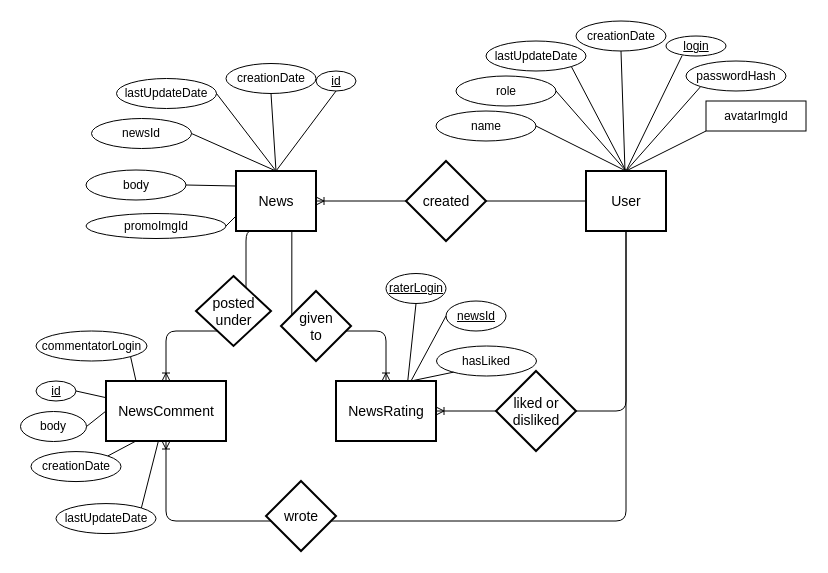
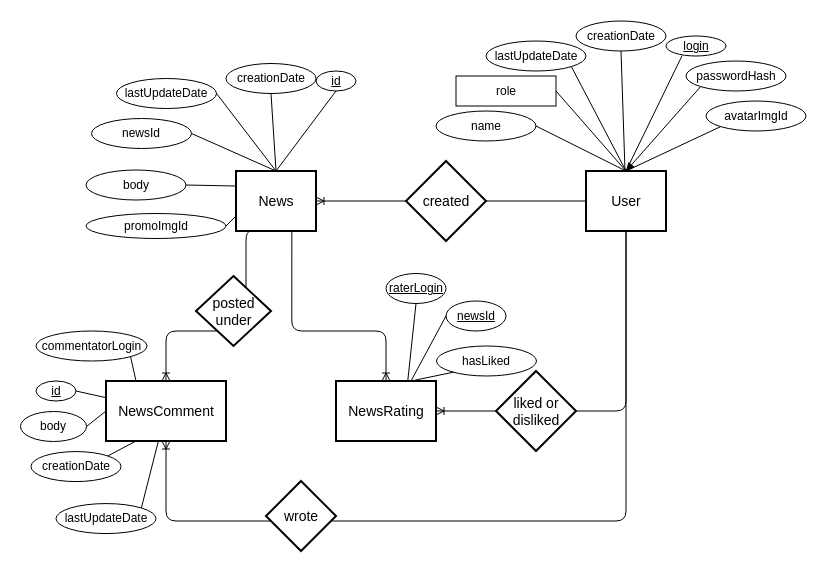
  <mxCell id="0" />
  <mxCell id="1" parent="0" />
  <mxCell id="2" value="News" style="strokeWidth=2;whiteSpace=wrap;html=1;align=center;fontSize=14;" parent="1" vertex="1"><mxGeometry x="235.5" y="170.5" width="80" height="60" as="geometry" /></mxCell>
  <mxCell id="3" value="User" style="strokeWidth=2;whiteSpace=wrap;html=1;align=center;fontSize=14;" parent="1" vertex="1"><mxGeometry x="585.5" y="170.5" width="80" height="60" as="geometry" /></mxCell>
  <mxCell id="4" value="NewsComment" style="strokeWidth=2;whiteSpace=wrap;html=1;align=center;fontSize=14;" parent="1" vertex="1"><mxGeometry x="105.5" y="380.5" width="120" height="60" as="geometry" /></mxCell>
  <mxCell id="5" value="NewsRating&lt;br&gt;" style="strokeWidth=2;whiteSpace=wrap;html=1;align=center;fontSize=14;" parent="1" vertex="1"><mxGeometry x="335.5" y="380.5" width="100" height="60" as="geometry" /></mxCell>
  <mxCell id="6" value="" style="fontSize=12;html=1;endArrow=ERoneToMany;exitX=0;exitY=0.5;exitDx=0;exitDy=0;entryX=1;entryY=0.5;entryDx=0;entryDy=0;edgeStyle=orthogonalEdgeStyle;" parent="1" source="3" target="2" edge="1"><mxGeometry width="100" height="100" relative="1" as="geometry"><mxPoint x="410.5" y="350.5" as="sourcePoint" /><mxPoint x="510.5" y="250.5" as="targetPoint" /><Array as="points"><mxPoint x="405.5" y="200.5" /><mxPoint x="405.5" y="200.5" /></Array></mxGeometry></mxCell>
  <mxCell id="7" value="created" style="shape=rhombus;strokeWidth=2;fontSize=17;perimeter=rhombusPerimeter;whiteSpace=wrap;html=1;align=center;fontSize=14;" parent="1" vertex="1"><mxGeometry x="405.5" y="160.5" width="80" height="80" as="geometry" /></mxCell>
  <mxCell id="8" value="" style="edgeStyle=orthogonalEdgeStyle;fontSize=12;html=1;endArrow=ERoneToMany;exitX=0.25;exitY=1;exitDx=0;exitDy=0;entryX=0.5;entryY=0;entryDx=0;entryDy=0;" parent="1" source="2" target="4" edge="1"><mxGeometry width="100" height="100" relative="1" as="geometry"><mxPoint x="95.071" y="361.357" as="sourcePoint" /><mxPoint x="325.5" y="460.5" as="targetPoint" /><Array as="points"><mxPoint x="245.5" y="230.5" /><mxPoint x="245.5" y="330.5" /><mxPoint x="165.5" y="330.5" /></Array></mxGeometry></mxCell>
  <mxCell id="9" value="" style="edgeStyle=orthogonalEdgeStyle;fontSize=12;html=1;endArrow=ERoneToMany;entryX=0.5;entryY=0;entryDx=0;entryDy=0;exitX=0.698;exitY=1.01;exitDx=0;exitDy=0;exitPerimeter=0;" parent="1" source="2" target="5" edge="1"><mxGeometry width="100" height="100" relative="1" as="geometry"><mxPoint x="305.5" y="230.5" as="sourcePoint" /><mxPoint x="175.643" y="390.786" as="targetPoint" /><Array as="points"><mxPoint x="291.5" y="330.5" /><mxPoint x="385.5" y="330.5" /></Array></mxGeometry></mxCell>
  <mxCell id="10" value="" style="fontSize=12;html=1;endArrow=ERoneToMany;exitX=0.5;exitY=1;exitDx=0;exitDy=0;entryX=1;entryY=0.5;entryDx=0;entryDy=0;edgeStyle=orthogonalEdgeStyle;" parent="1" source="3" target="5" edge="1"><mxGeometry width="100" height="100" relative="1" as="geometry"><mxPoint x="485.5" y="360.5" as="sourcePoint" /><mxPoint x="575.5" y="360.5" as="targetPoint" /></mxGeometry></mxCell>
  <mxCell id="11" value="" style="fontSize=12;html=1;endArrow=ERoneToMany;entryX=0.5;entryY=1;entryDx=0;entryDy=0;edgeStyle=orthogonalEdgeStyle;" parent="1" source="3" target="4" edge="1"><mxGeometry width="100" height="100" relative="1" as="geometry"><mxPoint x="625.5" y="240.5" as="sourcePoint" /><mxPoint x="535.5" y="440.5" as="targetPoint" /><Array as="points"><mxPoint x="625.5" y="520.5" /><mxPoint x="165.5" y="520.5" /></Array></mxGeometry></mxCell>
  <mxCell id="12" value="posted under" style="shape=rhombus;strokeWidth=2;fontSize=17;perimeter=rhombusPerimeter;whiteSpace=wrap;html=1;align=center;fontSize=14;" parent="1" vertex="1"><mxGeometry x="195.5" y="275.5" width="75" height="70" as="geometry" /></mxCell>
- <mxCell id="13" value="given&lt;br&gt;to" style="shape=rhombus;strokeWidth=2;fontSize=17;perimeter=rhombusPerimeter;whiteSpace=wrap;html=1;align=center;fontSize=14;" parent="1" vertex="1"><mxGeometry x="280.5" y="290.5" width="70" height="70" as="geometry" /></mxCell>
  <mxCell id="14" value="wrote" style="shape=rhombus;strokeWidth=2;fontSize=17;perimeter=rhombusPerimeter;whiteSpace=wrap;html=1;align=center;fontSize=14;" parent="1" vertex="1"><mxGeometry x="265.5" y="480.5" width="70" height="70" as="geometry" /></mxCell>
  <mxCell id="15" value="liked or&lt;br&gt;disliked" style="shape=rhombus;strokeWidth=2;fontSize=17;perimeter=rhombusPerimeter;whiteSpace=wrap;html=1;align=center;fontSize=14;" parent="1" vertex="1"><mxGeometry x="495.5" y="370.5" width="80" height="80" as="geometry" /></mxCell>
  <mxCell id="16" value="&lt;u&gt;login&lt;/u&gt;" style="ellipse;whiteSpace=wrap;html=1;" parent="1" vertex="1"><mxGeometry x="665.5" y="35.5" width="60" height="20" as="geometry" /></mxCell>
  <mxCell id="17" value="creationDate" style="ellipse;whiteSpace=wrap;html=1;" parent="1" vertex="1"><mxGeometry x="575.5" y="20.5" width="90" height="30" as="geometry" /></mxCell>
  <mxCell id="18" value="lastUpdateDate" style="ellipse;whiteSpace=wrap;html=1;" parent="1" vertex="1"><mxGeometry x="485.5" y="40.5" width="100" height="30" as="geometry" /></mxCell>
- <mxCell id="19" value="role" style="ellipse;whiteSpace=wrap;html=1;" parent="1" vertex="1"><mxGeometry x="455.5" y="75.5" width="100" height="30" as="geometry" /></mxCell>
+ <mxCell id="19" value="role" style="whiteSpace=wrap;html=1;rounded=0;" parent="1" vertex="1"><mxGeometry x="455.5" y="75.5" width="100" height="30" as="geometry" /></mxCell>
  <mxCell id="20" value="name" style="ellipse;whiteSpace=wrap;html=1;" parent="1" vertex="1"><mxGeometry x="435.5" y="110.5" width="100" height="30" as="geometry" /></mxCell>
  <mxCell id="21" value="passwordHash" style="ellipse;whiteSpace=wrap;html=1;" parent="1" vertex="1"><mxGeometry x="685.5" y="60.5" width="100" height="30" as="geometry" /></mxCell>
- <mxCell id="22" value="avatarImgId" style="whiteSpace=wrap;html=1;rounded=0;" parent="1" vertex="1"><mxGeometry x="705.5" y="100.5" width="100" height="30" as="geometry" /></mxCell>
+ <mxCell id="22" value="avatarImgId" style="ellipse;whiteSpace=wrap;html=1;" parent="1" vertex="1"><mxGeometry x="705.5" y="100.5" width="100" height="30" as="geometry" /></mxCell>
  <mxCell id="23" value="" style="endArrow=none;html=1;exitX=1;exitY=0.5;exitDx=0;exitDy=0;entryX=0.5;entryY=0;entryDx=0;entryDy=0;" parent="1" source="20" target="3" edge="1"><mxGeometry width="50" height="50" relative="1" as="geometry"><mxPoint x="560.5" y="170.5" as="sourcePoint" /><mxPoint x="610.5" y="120.5" as="targetPoint" /></mxGeometry></mxCell>
  <mxCell id="24" value="" style="endArrow=none;html=1;exitX=1;exitY=0.5;exitDx=0;exitDy=0;entryX=0.5;entryY=0;entryDx=0;entryDy=0;" parent="1" source="19" target="3" edge="1"><mxGeometry width="50" height="50" relative="1" as="geometry"><mxPoint x="585.5" y="100.5" as="sourcePoint" /><mxPoint x="675.5" y="145.5" as="targetPoint" /></mxGeometry></mxCell>
  <mxCell id="25" value="" style="endArrow=none;html=1;exitX=1;exitY=1;exitDx=0;exitDy=0;entryX=0.5;entryY=0;entryDx=0;entryDy=0;" parent="1" source="18" target="3" edge="1"><mxGeometry width="50" height="50" relative="1" as="geometry"><mxPoint x="595.5" y="90.5" as="sourcePoint" /><mxPoint x="685.5" y="135.5" as="targetPoint" /></mxGeometry></mxCell>
  <mxCell id="26" value="" style="endArrow=none;html=1;exitX=0.5;exitY=1;exitDx=0;exitDy=0;" parent="1" source="17" edge="1"><mxGeometry width="50" height="50" relative="1" as="geometry"><mxPoint x="565.5" y="155.5" as="sourcePoint" /><mxPoint x="624.5" y="170.5" as="targetPoint" /></mxGeometry></mxCell>
  <mxCell id="27" value="" style="endArrow=none;html=1;exitX=0.269;exitY=0.979;exitDx=0;exitDy=0;entryX=0.5;entryY=0;entryDx=0;entryDy=0;exitPerimeter=0;" parent="1" source="16" target="3" edge="1"><mxGeometry width="50" height="50" relative="1" as="geometry"><mxPoint x="575.5" y="165.5" as="sourcePoint" /><mxPoint x="665.5" y="210.5" as="targetPoint" /></mxGeometry></mxCell>
- <mxCell id="28" value="" style="endArrow=none;html=1;exitX=0;exitY=1;exitDx=0;exitDy=0;entryX=0.5;entryY=0;entryDx=0;entryDy=0;" parent="1" source="21" target="3" edge="1"><mxGeometry width="50" height="50" relative="1" as="geometry"><mxPoint x="585.5" y="175.5" as="sourcePoint" /><mxPoint x="675.5" y="220.5" as="targetPoint" /></mxGeometry></mxCell>
+ <mxCell id="28" value="" style="endArrow=block;html=1;exitX=0;exitY=1;exitDx=0;exitDy=0;entryX=0.5;entryY=0;entryDx=0;entryDy=0;" parent="1" source="21" target="3" edge="1"><mxGeometry width="50" height="50" relative="1" as="geometry"><mxPoint x="585.5" y="175.5" as="sourcePoint" /><mxPoint x="675.5" y="220.5" as="targetPoint" /></mxGeometry></mxCell>
  <mxCell id="29" value="" style="endArrow=none;html=1;exitX=0;exitY=1;exitDx=0;exitDy=0;entryX=0.5;entryY=0;entryDx=0;entryDy=0;" parent="1" source="22" target="3" edge="1"><mxGeometry width="50" height="50" relative="1" as="geometry"><mxPoint x="595.5" y="185.5" as="sourcePoint" /><mxPoint x="685.5" y="230.5" as="targetPoint" /></mxGeometry></mxCell>
  <mxCell id="30" value="creationDate" style="ellipse;whiteSpace=wrap;html=1;" parent="1" vertex="1"><mxGeometry x="225.5" y="63" width="90" height="30" as="geometry" /></mxCell>
  <mxCell id="31" value="lastUpdateDate" style="ellipse;whiteSpace=wrap;html=1;" parent="1" vertex="1"><mxGeometry x="116" y="78" width="100" height="30" as="geometry" /></mxCell>
  <mxCell id="32" value="creationDate" style="ellipse;whiteSpace=wrap;html=1;" parent="1" vertex="1"><mxGeometry x="30.5" y="451.071" width="90" height="30" as="geometry" /></mxCell>
  <mxCell id="33" value="lastUpdateDate" style="ellipse;whiteSpace=wrap;html=1;" parent="1" vertex="1"><mxGeometry x="55.5" y="503.071" width="100" height="30" as="geometry" /></mxCell>
  <mxCell id="34" value="&lt;u&gt;id&lt;/u&gt;" style="ellipse;whiteSpace=wrap;html=1;" parent="1" vertex="1"><mxGeometry x="315.5" y="70.5" width="40" height="20" as="geometry" /></mxCell>
  <mxCell id="35" value="newsId" style="ellipse;whiteSpace=wrap;html=1;" parent="1" vertex="1"><mxGeometry x="91" y="118" width="100" height="30" as="geometry" /></mxCell>
  <mxCell id="36" value="body" style="ellipse;whiteSpace=wrap;html=1;" parent="1" vertex="1"><mxGeometry x="85.5" y="169.5" width="100" height="30" as="geometry" /></mxCell>
  <mxCell id="37" value="" style="endArrow=none;html=1;entryX=0.5;entryY=1;entryDx=0;entryDy=0;" parent="1" target="34" edge="1"><mxGeometry width="50" height="50" relative="1" as="geometry"><mxPoint x="275.5" y="170.5" as="sourcePoint" /><mxPoint x="340.873" y="111.668" as="targetPoint" /></mxGeometry></mxCell>
  <mxCell id="38" value="" style="endArrow=none;html=1;entryX=0.5;entryY=1;entryDx=0;entryDy=0;exitX=0.5;exitY=0;exitDx=0;exitDy=0;" parent="1" source="2" target="30" edge="1"><mxGeometry width="50" height="50" relative="1" as="geometry"><mxPoint x="275.5" y="160.5" as="sourcePoint" /><mxPoint x="350.873" y="121.668" as="targetPoint" /></mxGeometry></mxCell>
  <mxCell id="39" value="" style="endArrow=none;html=1;entryX=1;entryY=0.5;entryDx=0;entryDy=0;exitX=0.5;exitY=0;exitDx=0;exitDy=0;" parent="1" source="2" target="31" edge="1"><mxGeometry width="50" height="50" relative="1" as="geometry"><mxPoint x="305.5" y="200.5" as="sourcePoint" /><mxPoint x="360.873" y="131.668" as="targetPoint" /></mxGeometry></mxCell>
  <mxCell id="40" value="" style="endArrow=none;html=1;entryX=1;entryY=0.5;entryDx=0;entryDy=0;exitX=0.5;exitY=0;exitDx=0;exitDy=0;" parent="1" source="2" target="35" edge="1"><mxGeometry width="50" height="50" relative="1" as="geometry"><mxPoint x="315.5" y="210.5" as="sourcePoint" /><mxPoint x="370.873" y="141.668" as="targetPoint" /></mxGeometry></mxCell>
  <mxCell id="41" value="" style="endArrow=none;html=1;entryX=1;entryY=0.5;entryDx=0;entryDy=0;exitX=0;exitY=0.25;exitDx=0;exitDy=0;" parent="1" source="2" target="36" edge="1"><mxGeometry width="50" height="50" relative="1" as="geometry"><mxPoint x="325.5" y="220.5" as="sourcePoint" /><mxPoint x="380.873" y="151.668" as="targetPoint" /></mxGeometry></mxCell>
  <mxCell id="42" value="&lt;u&gt;id&lt;/u&gt;" style="ellipse;whiteSpace=wrap;html=1;" parent="1" vertex="1"><mxGeometry x="35.5" y="380.5" width="40" height="20" as="geometry" /></mxCell>
  <mxCell id="43" value="promoImgId" style="ellipse;whiteSpace=wrap;html=1;" parent="1" vertex="1"><mxGeometry x="85.5" y="213" width="140" height="25" as="geometry" /></mxCell>
  <mxCell id="44" value="" style="endArrow=none;html=1;entryX=1;entryY=0.5;entryDx=0;entryDy=0;exitX=0;exitY=0.75;exitDx=0;exitDy=0;" parent="1" source="2" target="43" edge="1"><mxGeometry width="50" height="50" relative="1" as="geometry"><mxPoint x="245.5" y="225.5" as="sourcePoint" /><mxPoint x="189.391" y="219.161" as="targetPoint" /></mxGeometry></mxCell>
  <mxCell id="45" value="commentatorLogin" style="ellipse;whiteSpace=wrap;html=1;" parent="1" vertex="1"><mxGeometry x="35.5" y="330.5" width="111" height="30" as="geometry" /></mxCell>
  <mxCell id="46" value="body" style="ellipse;whiteSpace=wrap;html=1;" parent="1" vertex="1"><mxGeometry x="20" y="411" width="66" height="30" as="geometry" /></mxCell>
  <mxCell id="47" value="" style="endArrow=none;html=1;entryX=1;entryY=1;entryDx=0;entryDy=0;exitX=0.25;exitY=0;exitDx=0;exitDy=0;" edge="1" parent="1" source="4" target="45"><mxGeometry width="50" height="50" relative="1" as="geometry"><mxPoint x="16" y="623" as="sourcePoint" /><mxPoint x="66" y="573" as="targetPoint" /></mxGeometry></mxCell>
  <mxCell id="48" value="" style="endArrow=none;html=1;entryX=1;entryY=0.5;entryDx=0;entryDy=0;" edge="1" parent="1" source="4" target="42"><mxGeometry width="50" height="50" relative="1" as="geometry"><mxPoint x="145.5" y="390.5" as="sourcePoint" /><mxPoint x="140.407" y="366.063" as="targetPoint" /></mxGeometry></mxCell>
  <mxCell id="49" value="" style="endArrow=none;html=1;entryX=1;entryY=0.5;entryDx=0;entryDy=0;exitX=0;exitY=0.5;exitDx=0;exitDy=0;" edge="1" parent="1" source="4" target="46"><mxGeometry width="50" height="50" relative="1" as="geometry"><mxPoint x="155.5" y="400.5" as="sourcePoint" /><mxPoint x="150.407" y="376.063" as="targetPoint" /></mxGeometry></mxCell>
  <mxCell id="50" value="" style="endArrow=none;html=1;entryX=1;entryY=0;entryDx=0;entryDy=0;exitX=0.25;exitY=1;exitDx=0;exitDy=0;" edge="1" parent="1" source="4" target="32"><mxGeometry width="50" height="50" relative="1" as="geometry"><mxPoint x="115.5" y="420.5" as="sourcePoint" /><mxPoint x="96" y="436" as="targetPoint" /></mxGeometry></mxCell>
  <mxCell id="51" value="" style="endArrow=none;html=1;entryX=1;entryY=0;entryDx=0;entryDy=0;" edge="1" parent="1" source="4" target="33"><mxGeometry width="50" height="50" relative="1" as="geometry"><mxPoint x="125.5" y="430.5" as="sourcePoint" /><mxPoint x="106" y="446" as="targetPoint" /></mxGeometry></mxCell>
  <mxCell id="52" value="&lt;u&gt;raterLogin&lt;br&gt;&lt;/u&gt;" style="ellipse;whiteSpace=wrap;html=1;" vertex="1" parent="1"><mxGeometry x="385.5" y="273" width="60" height="30" as="geometry" /></mxCell>
  <mxCell id="53" value="&lt;u&gt;newsId&lt;br&gt;&lt;/u&gt;" style="ellipse;whiteSpace=wrap;html=1;" vertex="1" parent="1"><mxGeometry x="445.5" y="300.5" width="60" height="30" as="geometry" /></mxCell>
  <mxCell id="54" value="hasLiked" style="ellipse;whiteSpace=wrap;html=1;" vertex="1" parent="1"><mxGeometry x="436" y="345.5" width="100" height="30" as="geometry" /></mxCell>
  <mxCell id="55" value="" style="endArrow=none;html=1;entryX=0.17;entryY=0.872;entryDx=0;entryDy=0;entryPerimeter=0;exitX=0.75;exitY=0;exitDx=0;exitDy=0;" edge="1" parent="1" source="5" target="54"><mxGeometry width="50" height="50" relative="1" as="geometry"><mxPoint x="414" y="378" as="sourcePoint" /><mxPoint x="455.5" y="403" as="targetPoint" /></mxGeometry></mxCell>
  <mxCell id="56" value="" style="endArrow=none;html=1;entryX=0.5;entryY=1;entryDx=0;entryDy=0;exitX=0.718;exitY=-0.008;exitDx=0;exitDy=0;exitPerimeter=0;" edge="1" parent="1" source="5" target="52"><mxGeometry width="50" height="50" relative="1" as="geometry"><mxPoint x="416" y="382" as="sourcePoint" /><mxPoint x="463" y="381.66" as="targetPoint" /></mxGeometry></mxCell>
  <mxCell id="57" value="" style="endArrow=none;html=1;entryX=0;entryY=0.5;entryDx=0;entryDy=0;exitX=0.75;exitY=0;exitDx=0;exitDy=0;" edge="1" parent="1" source="5" target="53"><mxGeometry width="50" height="50" relative="1" as="geometry"><mxPoint x="417.3" y="390.02" as="sourcePoint" /><mxPoint x="425.5" y="313" as="targetPoint" /></mxGeometry></mxCell>
